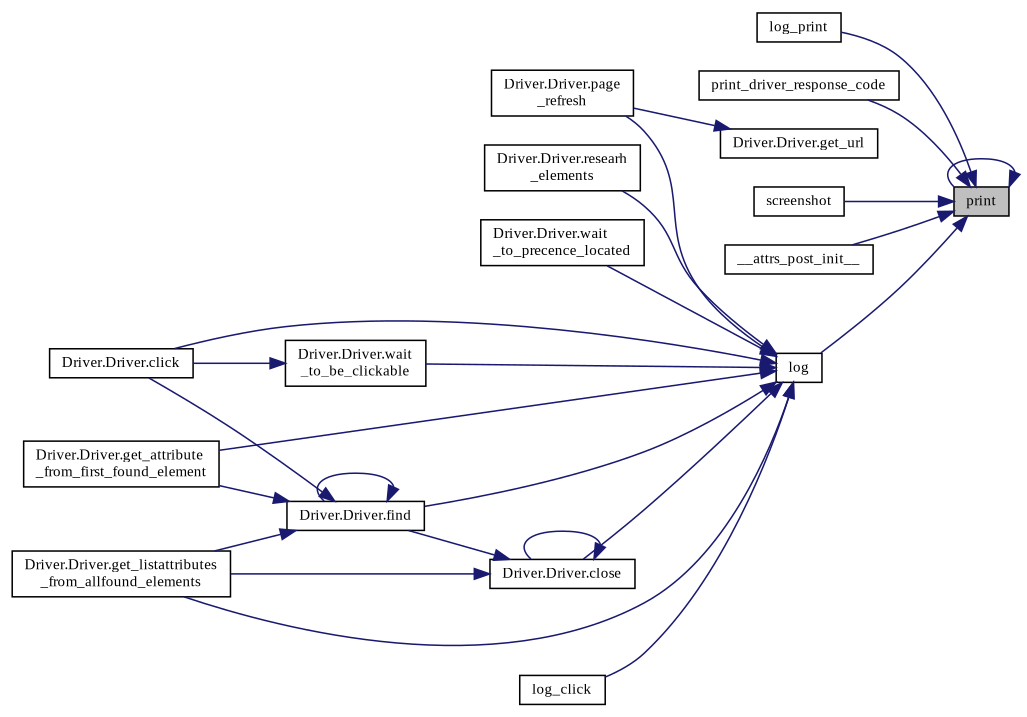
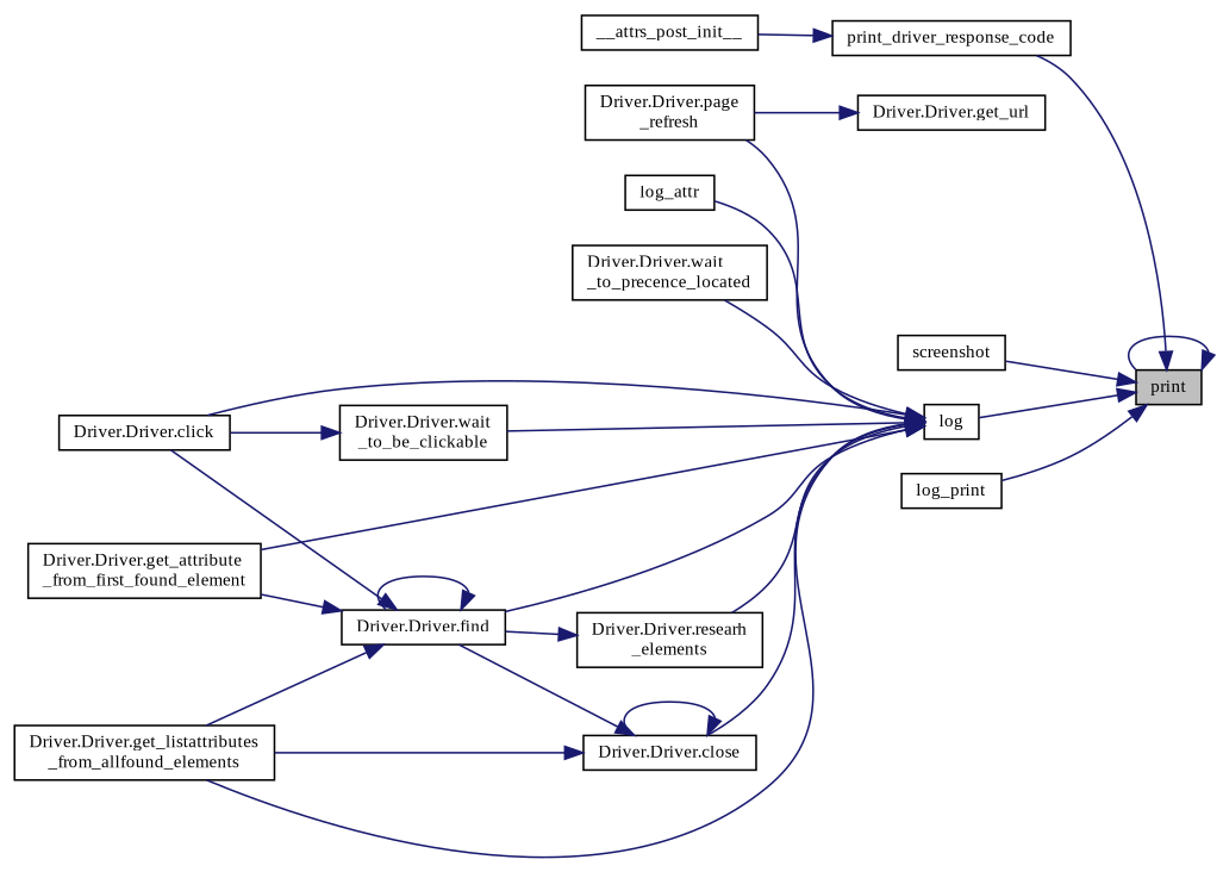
  digraph {
    fontname="Liberation Serif"
    rankdir=RL
    node [color=black fillcolor=white fontname="Liberation Serif" fontsize=10 shape=record style=filled]
    edge [color=midnightblue dir=back fontname="Liberation Serif" fontsize=10 labelfontname=Helvetica labelfontsize=10 style=solid]
    n1 [fillcolor=grey75 fontcolor=black height=0.2 label=print width=0.4]
    n2 [height=0.2 label=__attrs_post_init__ width=0.4]
    n3 [height=0.2 label=log width=0.4]
    n4 [height=0.2 label=log_print width=0.4]
    n5 [height=0.2 label=print_driver_response_code width=0.4]
    n6 [height=0.2 label=screenshot width=0.4]
    n7 [height=0.2 label="Driver.Driver.click" width=0.4]
    n8 [height=0.2 label="Driver.Driver.close" width=0.4]
    n9 [height=0.2 label="Driver.Driver.find" width=0.4]
    n10 [height=0.2 label="Driver.Driver.get_attribute\l_from_first_found_element" width=0.4]
    n11 [height=0.2 label="Driver.Driver.get_listattributes\l_from_allfound_elements" width=0.4]
-   n12 [height=0.2 label=log_click width=0.4]
+   n12 [height=0.2 label=log_attr width=0.4]
    n13 [height=0.2 label="Driver.Driver.researh\l_elements" width=0.4]
    n14 [height=0.2 label="Driver.Driver.wait\l_to_be_clickable" width=0.4]
    n15 [height=0.2 label="Driver.Driver.wait\l_to_precence_located" width=0.4]
    n16 [height=0.2 label="Driver.Driver.page\l_refresh" width=0.4]
    n17 [height=0.2 label="Driver.Driver.get_url" width=0.4]
    n1 -> n1
-   n1 -> n2
+   n5 -> n2
    n1 -> n3
    n1 -> n4
    n1 -> n5
    n1 -> n6
    n3 -> n7
    n3 -> n8
    n3 -> n9
    n3 -> n10
    n3 -> n11
    n3 -> n12
    n3 -> n13
    n3 -> n14
    n3 -> n15
    n3 -> n16
    n8 -> n8
    n8 -> n9
    n8 -> n11
    n9 -> n7
    n9 -> n9
    n9 -> n10
    n9 -> n11
+   n13 -> n9
    n14 -> n7
    n17 -> n16
  }
